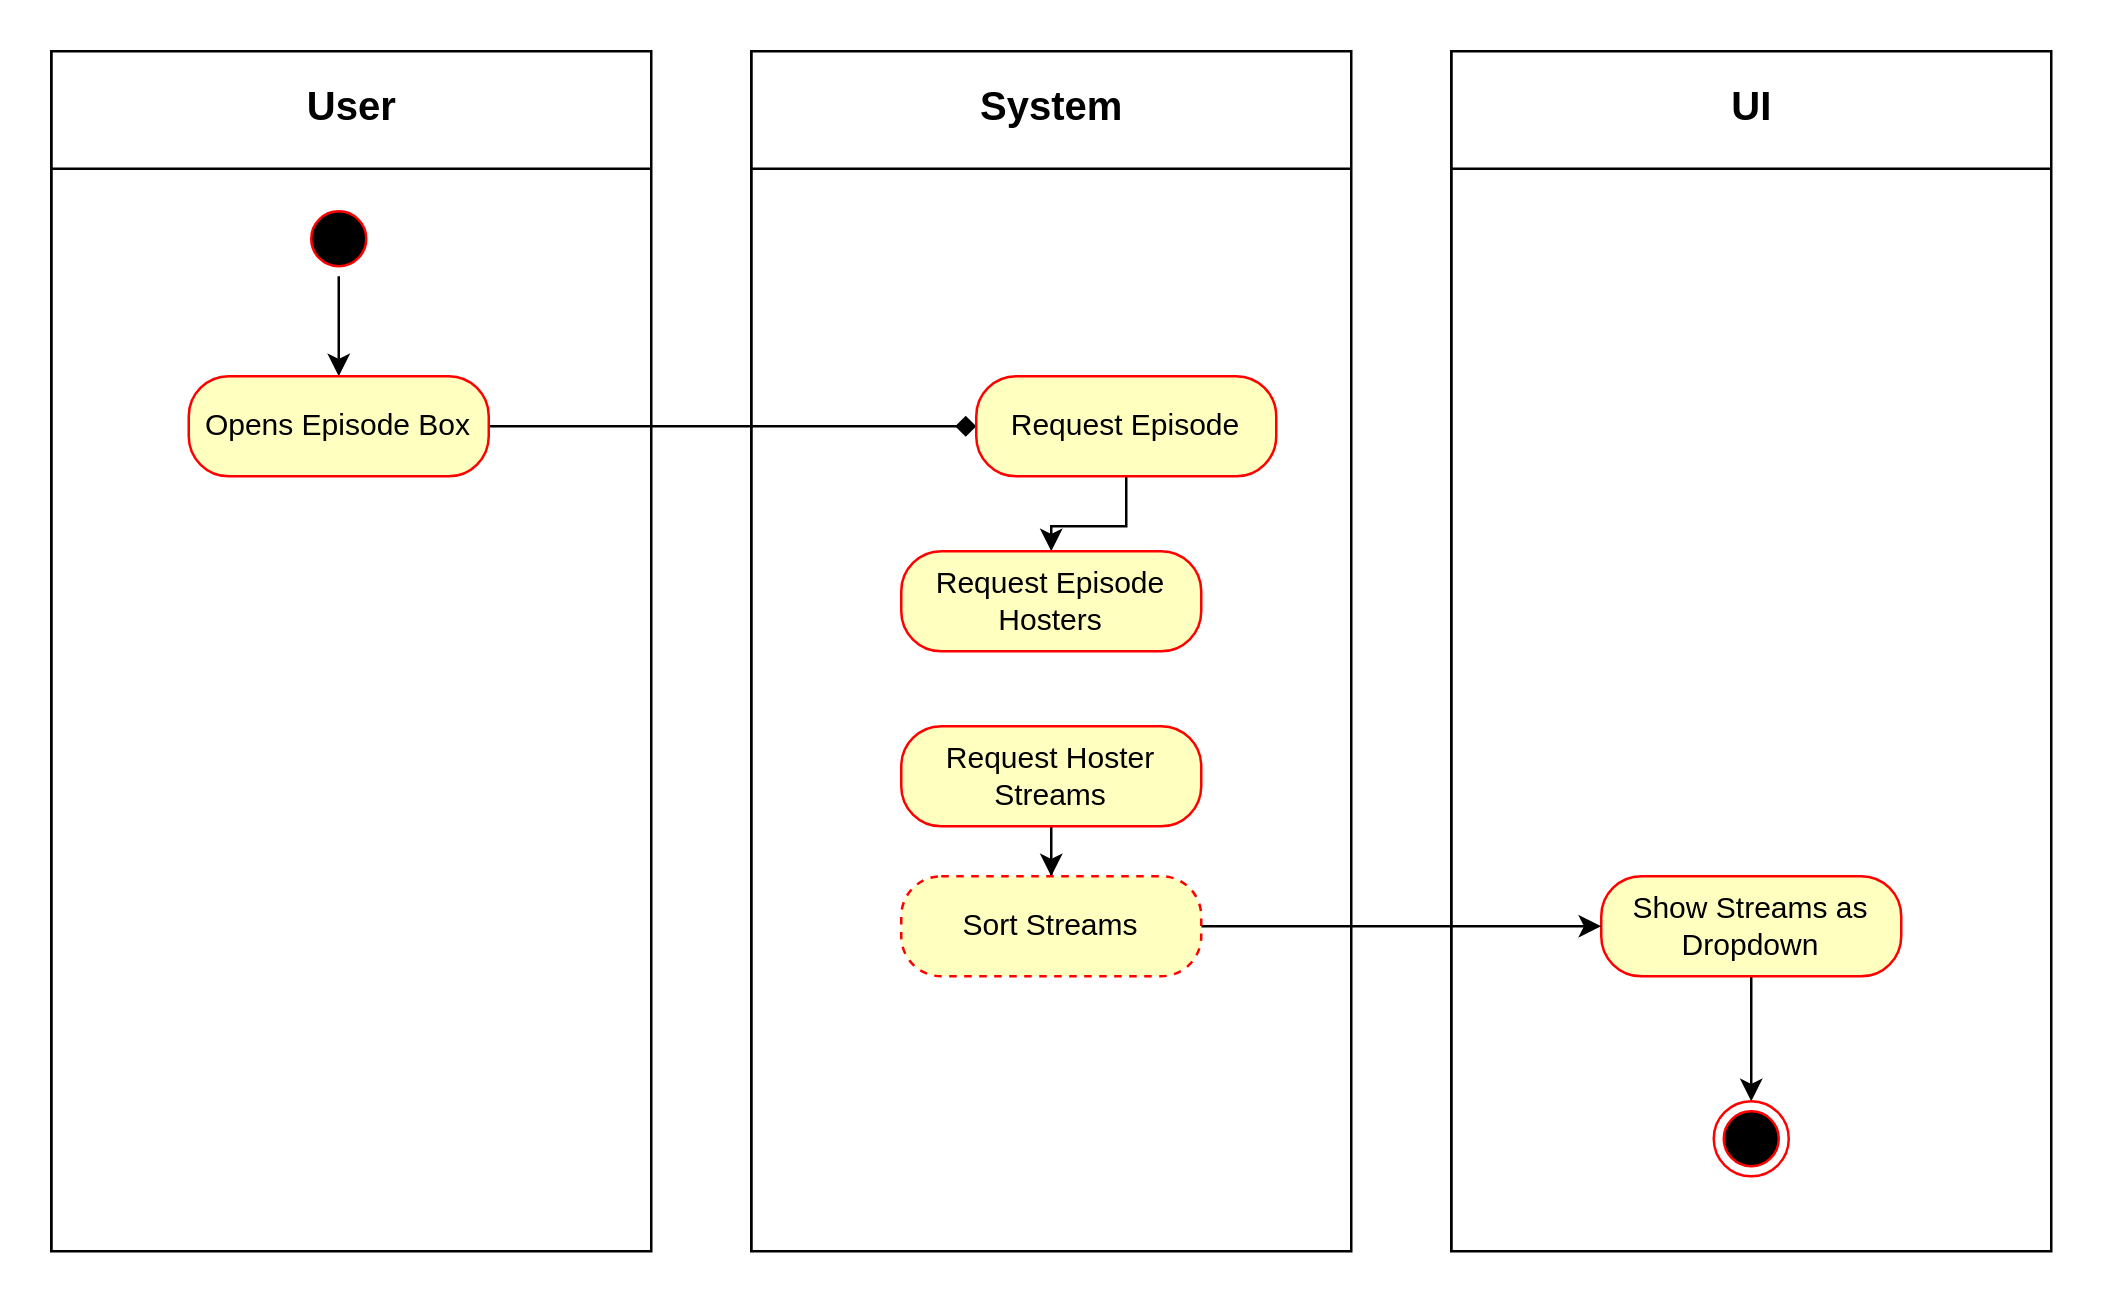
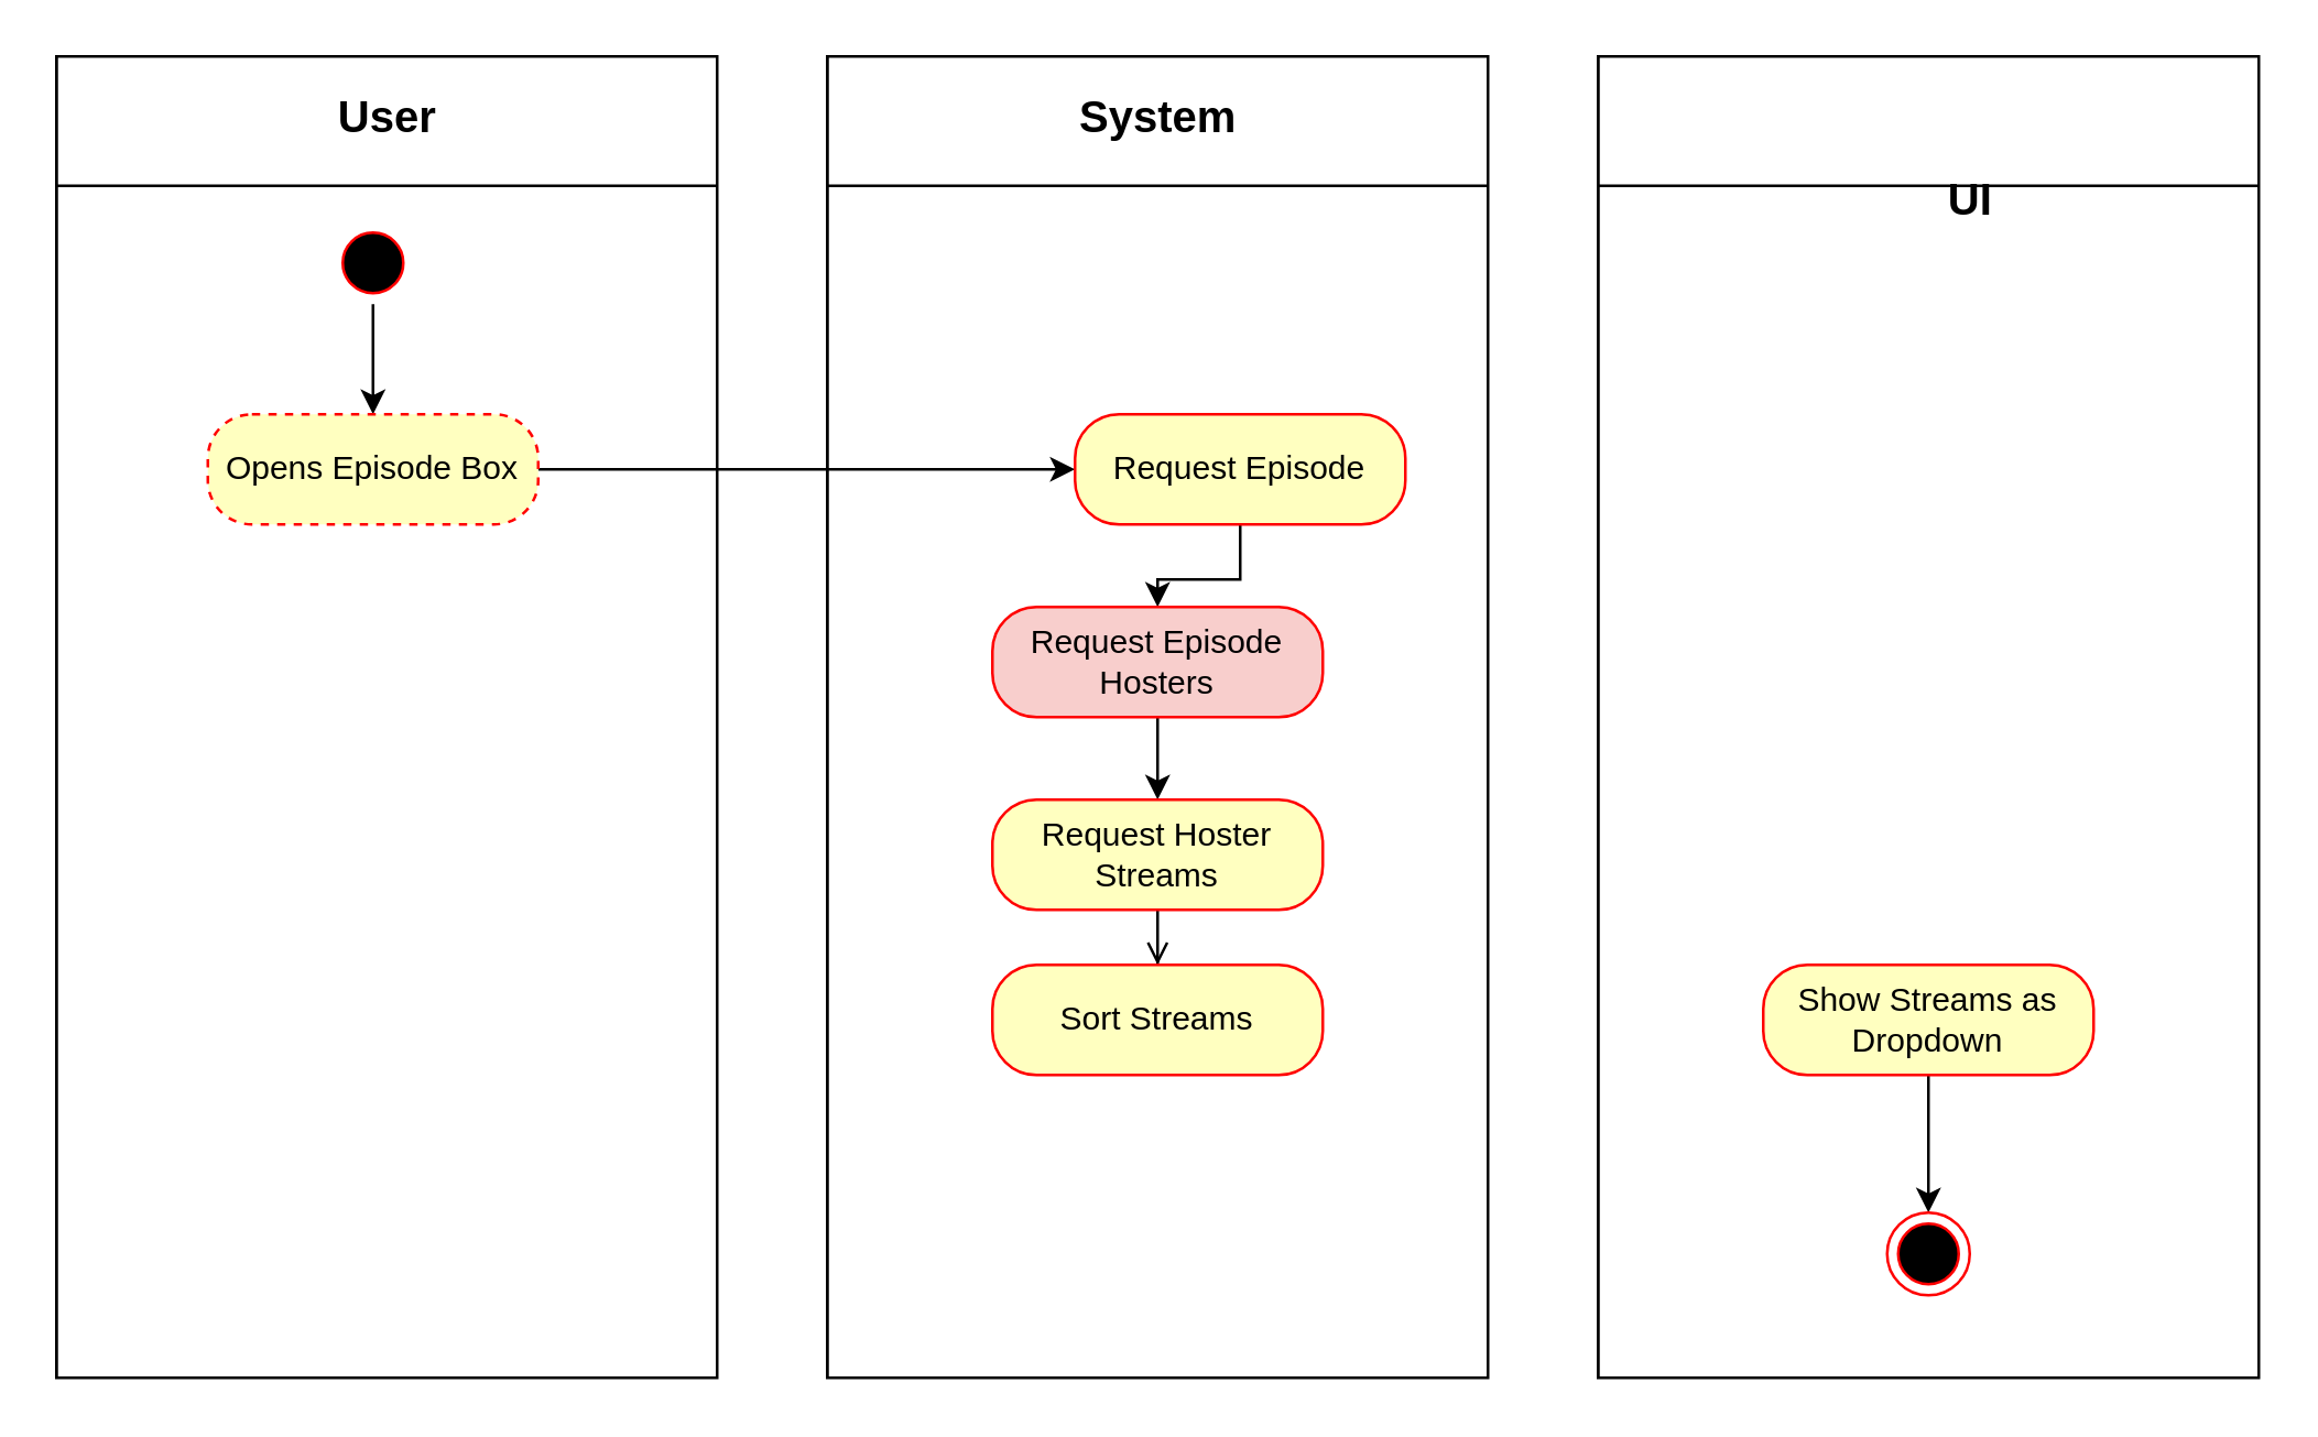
  <mxCell id="0" />
  <mxCell id="1" parent="0" />
  <mxCell id="2" value="" style="shape=internalStorage;whiteSpace=wrap;html=1;backgroundOutline=1;dx=0;dy=47;" parent="1" vertex="1"><mxGeometry width="240" height="480" as="geometry" x="20" y="20" /></mxCell>
  <mxCell id="3" value="&lt;b&gt;&lt;font style=&quot;font-size: 16px&quot;&gt;User&lt;/font&gt;&lt;/b&gt;" style="text;html=1;resizable=0;points=[];autosize=1;align=center;verticalAlign=top;spacingTop=-4;" parent="1" vertex="1"><mxGeometry x="115" y="30" width="50" height="20" as="geometry" /></mxCell>
  <mxCell id="4" value="" style="edgeStyle=orthogonalEdgeStyle;rounded=0;orthogonalLoop=1;jettySize=auto;html=1;" parent="1" source="5" target="11" edge="1"><mxGeometry relative="1" as="geometry" /></mxCell>
  <mxCell id="5" value="" style="ellipse;html=1;shape=startState;fillColor=#000000;strokeColor=#ff0000;" parent="1" vertex="1"><mxGeometry x="120" y="80" width="30" height="30" as="geometry" /></mxCell>
  <mxCell id="6" value="" style="shape=internalStorage;whiteSpace=wrap;html=1;backgroundOutline=1;dx=0;dy=47;" parent="1" vertex="1"><mxGeometry x="300" width="240" height="480" as="geometry" y="20" /></mxCell>
  <mxCell id="7" value="" style="shape=internalStorage;whiteSpace=wrap;html=1;backgroundOutline=1;dx=0;dy=47;" parent="1" vertex="1"><mxGeometry x="580" width="240" height="480" as="geometry" y="20" /></mxCell>
  <mxCell id="8" value="&lt;b&gt;&lt;font style=&quot;font-size: 16px&quot;&gt;System&lt;/font&gt;&lt;/b&gt;" style="text;html=1;resizable=0;points=[];autosize=1;align=center;verticalAlign=top;spacingTop=-4;" parent="1" vertex="1"><mxGeometry x="385" y="30" width="70" height="20" as="geometry" /></mxCell>
- <mxCell id="9" value="&lt;b&gt;&lt;font style=&quot;font-size: 16px&quot;&gt;UI&lt;/font&gt;&lt;/b&gt;" style="text;html=1;resizable=0;points=[];autosize=1;align=center;verticalAlign=top;spacingTop=-4;" parent="1" vertex="1"><mxGeometry x="685" y="30" width="30" height="20" as="geometry" /></mxCell>
- <mxCell id="10" style="edgeStyle=orthogonalEdgeStyle;rounded=0;orthogonalLoop=1;jettySize=auto;html=1;exitX=1;exitY=0.5;exitDx=0;exitDy=0;endArrow=diamond;" parent="1" source="11" target="15" edge="1"><mxGeometry relative="1" as="geometry" /></mxCell>
- <mxCell id="11" value="Opens Episode Box" style="rounded=1;whiteSpace=wrap;html=1;arcSize=40;fontColor=#000000;fillColor=#ffffc0;strokeColor=#ff0000;" parent="1" vertex="1"><mxGeometry x="75" y="150" width="120" height="40" as="geometry" /></mxCell>
+ <mxCell id="9" value="&lt;b&gt;&lt;font style=&quot;font-size: 16px&quot;&gt;UI&lt;/font&gt;&lt;/b&gt;" style="text;html=1;resizable=0;points=[];autosize=1;align=center;verticalAlign=top;spacingTop=-4;" parent="1" vertex="1"><mxGeometry x="700" y="60" width="30" height="20" as="geometry" /></mxCell>
+ <mxCell id="10" style="edgeStyle=orthogonalEdgeStyle;rounded=0;orthogonalLoop=1;jettySize=auto;html=1;exitX=1;exitY=0.5;exitDx=0;exitDy=0;" parent="1" source="11" target="15" edge="1"><mxGeometry relative="1" as="geometry" /></mxCell>
+ <mxCell id="11" value="Opens Episode Box" style="rounded=1;whiteSpace=wrap;html=1;arcSize=40;fontColor=#000000;fillColor=#ffffc0;strokeColor=#ff0000;dashed=1;" parent="1" vertex="1"><mxGeometry x="75" y="150" width="120" height="40" as="geometry" /></mxCell>
  <mxCell id="12" style="edgeStyle=orthogonalEdgeStyle;rounded=0;orthogonalLoop=1;jettySize=auto;html=1;exitX=0.5;exitY=1;exitDx=0;exitDy=0;entryX=0.5;entryY=0;entryDx=0;entryDy=0;" parent="1" source="13" target="22" edge="1"><mxGeometry relative="1" as="geometry" /></mxCell>
  <mxCell id="13" value="Show Streams as Dropdown" style="rounded=1;whiteSpace=wrap;html=1;arcSize=40;fontColor=#000000;fillColor=#ffffc0;strokeColor=#ff0000;" parent="1" vertex="1"><mxGeometry x="640" y="350" width="120" height="40" as="geometry" /></mxCell>
  <mxCell id="14" value="" style="edgeStyle=orthogonalEdgeStyle;rounded=0;orthogonalLoop=1;jettySize=auto;html=1;" parent="1" source="15" target="17" edge="1"><mxGeometry relative="1" as="geometry" /></mxCell>
  <mxCell id="15" value="Request Episode" style="rounded=1;whiteSpace=wrap;html=1;arcSize=40;fontColor=#000000;fillColor=#ffffc0;strokeColor=#ff0000;" parent="1" vertex="1"><mxGeometry x="390" y="150" width="120" height="40" as="geometry" /></mxCell>
- <mxCell id="17" value="Request Episode Hosters" style="rounded=1;whiteSpace=wrap;html=1;arcSize=40;fontColor=#000000;fillColor=#ffffc0;strokeColor=#ff0000;" parent="1" vertex="1"><mxGeometry x="360" y="220" width="120" height="40" as="geometry" /></mxCell>
- <mxCell id="18" value="" style="edgeStyle=orthogonalEdgeStyle;rounded=0;orthogonalLoop=1;jettySize=auto;html=1;" parent="1" source="19" target="21" edge="1"><mxGeometry relative="1" as="geometry" /></mxCell>
+ <mxCell id="16" style="edgeStyle=orthogonalEdgeStyle;rounded=0;orthogonalLoop=1;jettySize=auto;html=1;exitX=0.5;exitY=1;exitDx=0;exitDy=0;entryX=0.5;entryY=0;entryDx=0;entryDy=0;" parent="1" source="17" target="19" edge="1"><mxGeometry relative="1" as="geometry" /></mxCell>
+ <mxCell id="17" value="Request Episode Hosters" style="rounded=1;whiteSpace=wrap;html=1;arcSize=40;fontColor=#000000;fillColor=#f8cecc;strokeColor=#ff0000;" parent="1" vertex="1"><mxGeometry x="360" y="220" width="120" height="40" as="geometry" /></mxCell>
+ <mxCell id="18" value="" style="edgeStyle=orthogonalEdgeStyle;rounded=0;orthogonalLoop=1;jettySize=auto;html=1;endArrow=open;" parent="1" source="19" target="21" edge="1"><mxGeometry relative="1" as="geometry" /></mxCell>
  <mxCell id="19" value="Request Hoster Streams" style="rounded=1;whiteSpace=wrap;html=1;arcSize=40;fontColor=#000000;fillColor=#ffffc0;strokeColor=#ff0000;" parent="1" vertex="1"><mxGeometry x="360" y="290" width="120" height="40" as="geometry" /></mxCell>
- <mxCell id="20" style="edgeStyle=orthogonalEdgeStyle;rounded=0;orthogonalLoop=1;jettySize=auto;html=1;exitX=1;exitY=0.5;exitDx=0;exitDy=0;entryX=0;entryY=0.5;entryDx=0;entryDy=0;" parent="1" source="21" target="13" edge="1"><mxGeometry relative="1" as="geometry" /></mxCell>
- <mxCell id="21" value="Sort Streams" style="rounded=1;whiteSpace=wrap;html=1;arcSize=40;fontColor=#000000;fillColor=#ffffc0;strokeColor=#ff0000;dashed=1;" parent="1" vertex="1"><mxGeometry x="360" y="350" width="120" height="40" as="geometry" /></mxCell>
+ <mxCell id="21" value="Sort Streams" style="rounded=1;whiteSpace=wrap;html=1;arcSize=40;fontColor=#000000;fillColor=#ffffc0;strokeColor=#ff0000;" parent="1" vertex="1"><mxGeometry x="360" y="350" width="120" height="40" as="geometry" /></mxCell>
  <mxCell id="22" value="" style="ellipse;html=1;shape=endState;fillColor=#000000;strokeColor=#ff0000;" parent="1" vertex="1"><mxGeometry x="685" y="440" width="30" height="30" as="geometry" /></mxCell>
